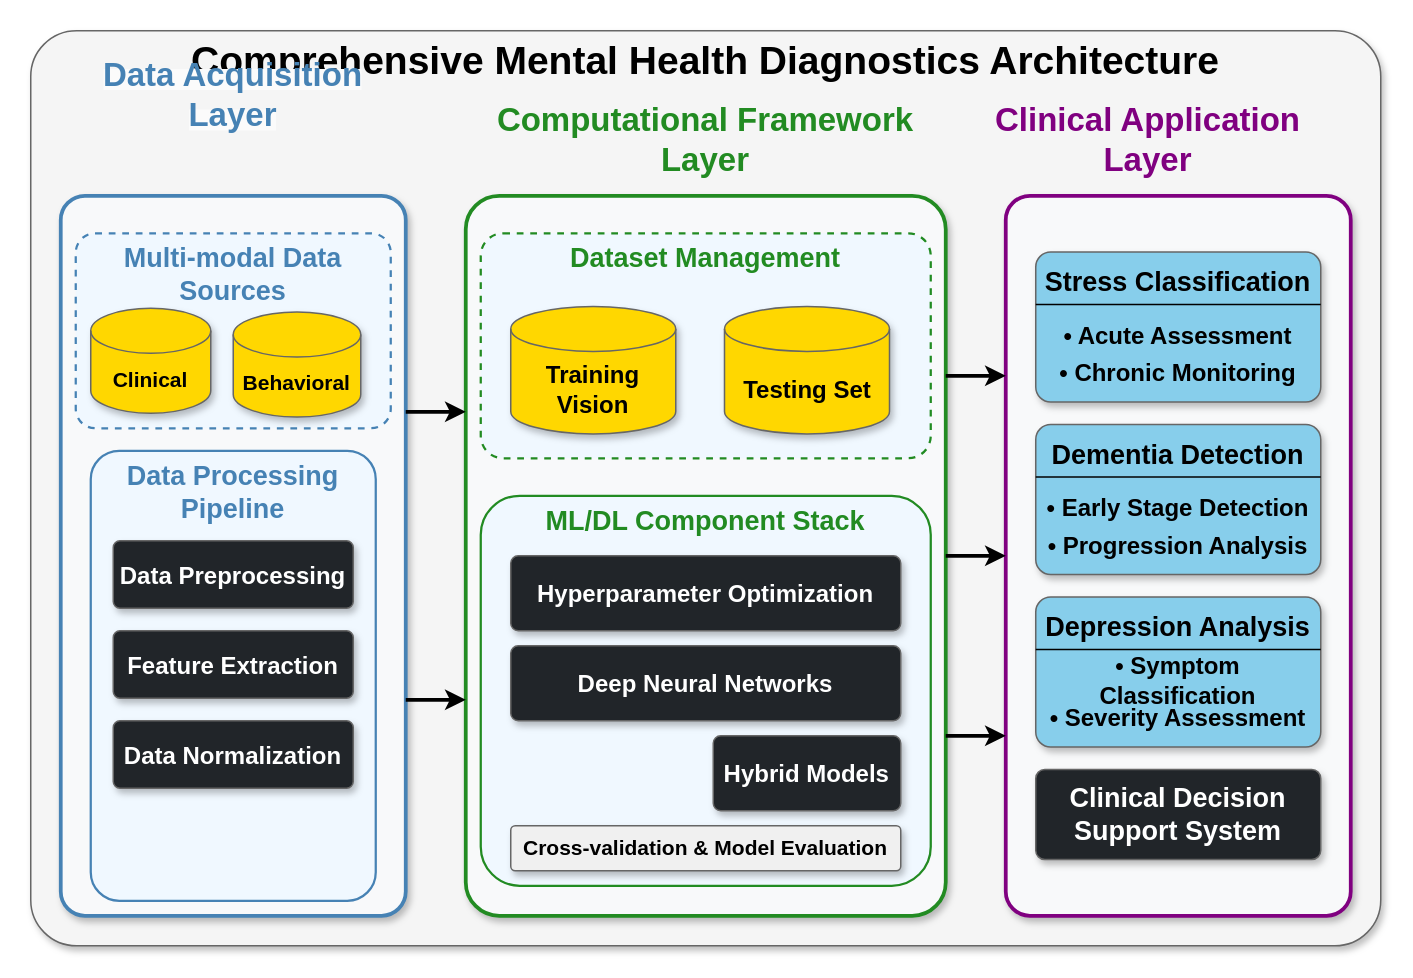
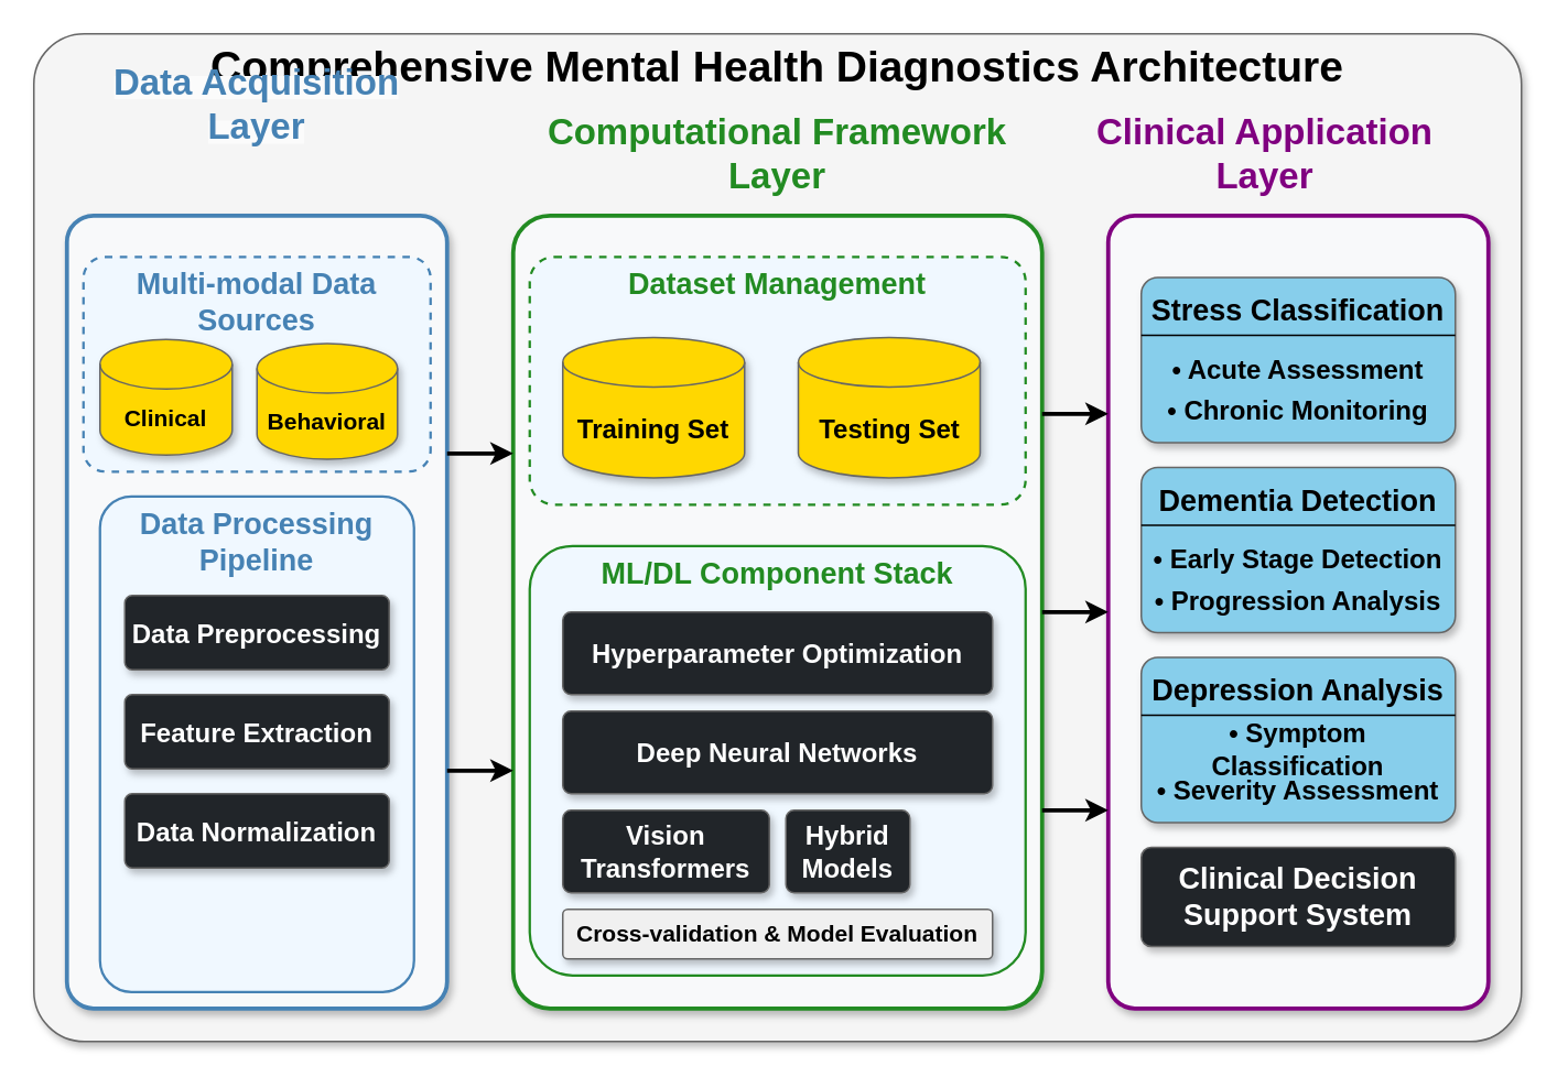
  <mxCell id="0" />
  <mxCell id="1" parent="0" />
  <mxCell id="2" value="&lt;span&gt;&lt;font style=&quot;font-size: 26px;&quot;&gt;Comprehensive Mental Health Diagnostics Architecture&lt;/font&gt;&lt;/span&gt;" style="rounded=1;whiteSpace=wrap;html=1;arcSize=5;fillColor=#f5f5f5;strokeColor=#666666;shadow=1;glass=0;labelPosition=center;verticalLabelPosition=middle;align=center;verticalAlign=top;spacing=15;spacingTop=-15;fontStyle=1" parent="1" vertex="1"><mxGeometry x="20" y="20" width="900" height="610" as="geometry" /></mxCell>
  <mxCell id="3" value="" style="rounded=1;whiteSpace=wrap;html=1;arcSize=7;fillColor=#f8f9fa;strokeColor=#4682B4;strokeWidth=2.5;shadow=1;glass=0;labelPosition=center;verticalLabelPosition=top;align=center;verticalAlign=bottom;spacing=15;spacingTop=-15;fontStyle=1" parent="1" vertex="1"><mxGeometry x="40" y="130" width="230" height="480" as="geometry" /></mxCell>
  <mxCell id="4" value="&lt;span&gt;&lt;font color=&quot;#4682B4&quot; style=&quot;font-size: 18px;&quot;&gt;Multi-modal Data Sources&lt;/font&gt;&lt;/span&gt;" style="rounded=1;whiteSpace=wrap;html=1;arcSize=10;fillColor=#F0F8FF;strokeColor=#4682B4;strokeWidth=1.5;dashed=1;labelPosition=center;verticalLabelPosition=middle;align=center;verticalAlign=top;spacingTop=0;fontStyle=1" parent="1" vertex="1"><mxGeometry x="50" y="155" width="210" height="130" as="geometry" /></mxCell>
  <mxCell id="5" value="&lt;span&gt;&lt;font style=&quot;font-size: 14px;&quot;&gt;Clinical&lt;/font&gt;&lt;/span&gt;" style="shape=cylinder3;whiteSpace=wrap;html=1;boundedLbl=1;backgroundOutline=1;size=15;fillColor=#FFD700;strokeColor=#666666;shadow=1;fontStyle=1" parent="1" vertex="1"><mxGeometry x="60" y="205" width="80" height="70" as="geometry" /></mxCell>
  <mxCell id="6" value="&lt;span&gt;&lt;font style=&quot;font-size: 14px;&quot;&gt;Behavioral&lt;/font&gt;&lt;/span&gt;" style="shape=cylinder3;whiteSpace=wrap;html=1;boundedLbl=1;backgroundOutline=1;size=15;fillColor=#FFD700;strokeColor=#666666;shadow=1;fontStyle=1" parent="1" vertex="1"><mxGeometry x="155" y="207.5" width="85" height="70" as="geometry" /></mxCell>
  <mxCell id="7" value="&lt;span&gt;&lt;font color=&quot;#4682B4&quot; style=&quot;font-size: 18px;&quot;&gt;Data Processing Pipeline&lt;/font&gt;&lt;/span&gt;" style="rounded=1;whiteSpace=wrap;html=1;arcSize=10;fillColor=#F0F8FF;strokeColor=#4682B4;strokeWidth=1.5;labelPosition=center;verticalLabelPosition=middle;align=center;verticalAlign=top;spacingTop=0;fontStyle=1" parent="1" vertex="1"><mxGeometry x="60" y="300" width="190" height="300" as="geometry" /></mxCell>
  <mxCell id="8" value="&lt;span&gt;&lt;font color=&quot;white&quot; style=&quot;font-size: 16px;&quot;&gt;Data Preprocessing&lt;/font&gt;&lt;/span&gt;" style="rounded=1;whiteSpace=wrap;html=1;arcSize=10;fillColor=#212529;strokeColor=#666666;shadow=1;fontStyle=1" parent="1" vertex="1"><mxGeometry x="75" y="360" width="160" height="45" as="geometry" /></mxCell>
  <mxCell id="9" value="&lt;span&gt;&lt;font color=&quot;white&quot; style=&quot;font-size: 16px;&quot;&gt;Feature Extraction&lt;/font&gt;&lt;/span&gt;" style="rounded=1;whiteSpace=wrap;html=1;arcSize=10;fillColor=#212529;strokeColor=#666666;shadow=1;fontStyle=1" parent="1" vertex="1"><mxGeometry x="75" y="420" width="160" height="45" as="geometry" /></mxCell>
  <mxCell id="10" value="&lt;span&gt;&lt;font color=&quot;white&quot; style=&quot;font-size: 16px;&quot;&gt;Data Normalization&lt;/font&gt;&lt;/span&gt;" style="rounded=1;whiteSpace=wrap;html=1;arcSize=10;fillColor=#212529;strokeColor=#666666;shadow=1;fontStyle=1" parent="1" vertex="1"><mxGeometry x="75" y="480" width="160" height="45" as="geometry" /></mxCell>
  <mxCell id="11" value="" style="rounded=1;whiteSpace=wrap;html=1;arcSize=7;fillColor=#f8f9fa;strokeColor=#228B22;strokeWidth=2.5;shadow=1;glass=0;labelPosition=center;verticalLabelPosition=top;align=center;verticalAlign=bottom;spacing=15;spacingTop=-15;fontStyle=1" parent="1" vertex="1"><mxGeometry x="310" y="130" width="320" height="480" as="geometry" /></mxCell>
  <mxCell id="12" value="&lt;span&gt;&lt;font color=&quot;#228B22&quot; style=&quot;font-size: 18px;&quot;&gt;Dataset Management&lt;/font&gt;&lt;/span&gt;" style="rounded=1;whiteSpace=wrap;html=1;arcSize=10;fillColor=#F0F8FF;strokeColor=#228B22;strokeWidth=1.5;dashed=1;labelPosition=center;verticalLabelPosition=middle;align=center;verticalAlign=top;spacingTop=0;fontStyle=1" parent="1" vertex="1"><mxGeometry x="320" y="155" width="300" height="150" as="geometry" /></mxCell>
- <mxCell id="13" value="&lt;span&gt;&lt;font style=&quot;font-size: 16px;&quot;&gt;Training Vision&lt;/font&gt;&lt;/span&gt;" style="shape=cylinder3;whiteSpace=wrap;html=1;boundedLbl=1;backgroundOutline=1;size=15;fillColor=#FFD700;strokeColor=#666666;shadow=1;fontStyle=1" parent="1" vertex="1"><mxGeometry x="340" y="203.75" width="110" height="85" as="geometry" /></mxCell>
+ <mxCell id="13" value="&lt;span&gt;&lt;font style=&quot;font-size: 16px;&quot;&gt;Training Set&lt;/font&gt;&lt;/span&gt;" style="shape=cylinder3;whiteSpace=wrap;html=1;boundedLbl=1;backgroundOutline=1;size=15;fillColor=#FFD700;strokeColor=#666666;shadow=1;fontStyle=1" parent="1" vertex="1"><mxGeometry x="340" y="203.75" width="110" height="85" as="geometry" /></mxCell>
  <mxCell id="14" value="&lt;span&gt;&lt;font style=&quot;font-size: 16px;&quot;&gt;Testing Set&lt;/font&gt;&lt;/span&gt;" style="shape=cylinder3;whiteSpace=wrap;html=1;boundedLbl=1;backgroundOutline=1;size=15;fillColor=#FFD700;strokeColor=#666666;shadow=1;fontStyle=1" parent="1" vertex="1"><mxGeometry x="482.5" y="203.75" width="110" height="85" as="geometry" /></mxCell>
  <mxCell id="15" value="&lt;span&gt;&lt;font color=&quot;#228B22&quot; style=&quot;font-size: 18px;&quot;&gt;ML/DL Component Stack&lt;/font&gt;&lt;/span&gt;" style="rounded=1;whiteSpace=wrap;html=1;arcSize=10;fillColor=#F0F8FF;strokeColor=#228B22;strokeWidth=1.5;labelPosition=center;verticalLabelPosition=middle;align=center;verticalAlign=top;spacingTop=0;fontStyle=1" parent="1" vertex="1"><mxGeometry x="320" y="330" width="300" height="260" as="geometry" /></mxCell>
  <mxCell id="16" value="&lt;span&gt;&lt;font color=&quot;white&quot; style=&quot;font-size: 16px;&quot;&gt;Hyperparameter Optimization&lt;/font&gt;&lt;/span&gt;" style="rounded=1;whiteSpace=wrap;html=1;arcSize=10;fillColor=#212529;strokeColor=#666666;shadow=1;fontStyle=1" parent="1" vertex="1"><mxGeometry x="340" y="370" width="260" height="50" as="geometry" /></mxCell>
  <mxCell id="17" value="&lt;span&gt;&lt;font color=&quot;white&quot; style=&quot;font-size: 16px;&quot;&gt;Deep Neural Networks&lt;/font&gt;&lt;/span&gt;" style="rounded=1;whiteSpace=wrap;html=1;arcSize=10;fillColor=#212529;strokeColor=#666666;shadow=1;fontStyle=1" parent="1" vertex="1"><mxGeometry x="340" y="430" width="260" height="50" as="geometry" /></mxCell>
- <mxCell id="19" value="&lt;span&gt;&lt;font color=&quot;white&quot; style=&quot;font-size: 16px;&quot;&gt;Hybrid Models&lt;/font&gt;&lt;/span&gt;" style="rounded=1;whiteSpace=wrap;html=1;arcSize=10;fillColor=#212529;strokeColor=#666666;shadow=1;fontStyle=1" parent="1" vertex="1"><mxGeometry x="475" y="490" width="125" height="50" as="geometry" /></mxCell>
+ <mxCell id="18" value="&lt;span&gt;&lt;font color=&quot;white&quot; style=&quot;font-size: 16px;&quot;&gt;Vision Transformers&lt;/font&gt;&lt;/span&gt;" style="rounded=1;whiteSpace=wrap;html=1;arcSize=10;fillColor=#212529;strokeColor=#666666;shadow=1;fontStyle=1" parent="1" vertex="1"><mxGeometry x="340" y="490" width="125" height="50" as="geometry" /></mxCell>
+ <mxCell id="19" value="&lt;span&gt;&lt;font color=&quot;white&quot; style=&quot;font-size: 16px;&quot;&gt;Hybrid Models&lt;/font&gt;&lt;/span&gt;" style="rounded=1;whiteSpace=wrap;html=1;arcSize=10;fillColor=#212529;strokeColor=#666666;shadow=1;fontStyle=1" parent="1" vertex="1"><mxGeometry x="475" y="490" width="75" height="50" as="geometry" /></mxCell>
  <mxCell id="20" value="&lt;span&gt;&lt;font style=&quot;font-size: 14px;&quot;&gt;Cross-validation &amp;amp; Model Evaluation&lt;/font&gt;&lt;/span&gt;" style="rounded=1;whiteSpace=wrap;html=1;arcSize=10;fillColor=#f0f0f0;strokeColor=#666666;shadow=1;fontStyle=1" parent="1" vertex="1"><mxGeometry x="340" y="550" width="260" height="30" as="geometry" /></mxCell>
  <mxCell id="21" value="" style="rounded=1;whiteSpace=wrap;html=1;arcSize=7;fillColor=#f8f9fa;strokeColor=#800080;strokeWidth=2.5;shadow=1;glass=0;labelPosition=center;verticalLabelPosition=top;align=center;verticalAlign=bottom;spacing=15;spacingTop=-15;fontStyle=1" parent="1" vertex="1"><mxGeometry x="670" y="130" width="230" height="480" as="geometry" /></mxCell>
  <mxCell id="22" value="" style="rounded=1;whiteSpace=wrap;html=1;arcSize=10;fillColor=#87CEEB;strokeColor=#666666;shadow=1;fontStyle=1" parent="1" vertex="1"><mxGeometry x="690" y="167.5" width="190" height="100" as="geometry" /></mxCell>
  <mxCell id="23" value="&lt;span&gt;&lt;font style=&quot;font-size: 18px;&quot;&gt;Stress Classification&lt;/font&gt;&lt;/span&gt;" style="text;html=1;strokeColor=none;fillColor=none;align=center;verticalAlign=middle;whiteSpace=wrap;rounded=0;fontStyle=1" parent="1" vertex="1"><mxGeometry x="690" y="177.5" width="190" height="20" as="geometry" /></mxCell>
  <mxCell id="24" value="" style="endArrow=none;html=1;rounded=0;entryX=1;entryY=0.35;entryDx=0;entryDy=0;entryPerimeter=0;exitX=0;exitY=0.35;exitDx=0;exitDy=0;exitPerimeter=0;fontStyle=1" parent="1" source="22" target="22" edge="1"><mxGeometry width="50" height="50" relative="1" as="geometry"><mxPoint x="700" y="217.5" as="sourcePoint" /><mxPoint x="750" y="167.5" as="targetPoint" /></mxGeometry></mxCell>
  <mxCell id="25" value="&lt;span&gt;&lt;font style=&quot;font-size: 16px;&quot;&gt;• Acute Assessment&lt;/font&gt;&lt;/span&gt;" style="text;html=1;strokeColor=none;fillColor=none;align=center;verticalAlign=middle;whiteSpace=wrap;rounded=0;fontStyle=1" parent="1" vertex="1"><mxGeometry x="690" y="207.5" width="190" height="30" as="geometry" /></mxCell>
  <mxCell id="26" value="&lt;span&gt;&lt;font style=&quot;font-size: 16px;&quot;&gt;• Chronic Monitoring&lt;/font&gt;&lt;/span&gt;" style="text;html=1;strokeColor=none;fillColor=none;align=center;verticalAlign=middle;whiteSpace=wrap;rounded=0;fontStyle=1" parent="1" vertex="1"><mxGeometry x="690" y="232.5" width="190" height="30" as="geometry" /></mxCell>
  <mxCell id="27" value="" style="rounded=1;whiteSpace=wrap;html=1;arcSize=10;fillColor=#87CEEB;strokeColor=#666666;shadow=1;fontStyle=1" parent="1" vertex="1"><mxGeometry x="690" y="282.5" width="190" height="100" as="geometry" /></mxCell>
  <mxCell id="28" value="&lt;span&gt;&lt;font style=&quot;font-size: 18px;&quot;&gt;Dementia Detection&lt;/font&gt;&lt;/span&gt;" style="text;html=1;strokeColor=none;fillColor=none;align=center;verticalAlign=middle;whiteSpace=wrap;rounded=0;fontStyle=1" parent="1" vertex="1"><mxGeometry x="690" y="292.5" width="190" height="20" as="geometry" /></mxCell>
  <mxCell id="29" value="" style="endArrow=none;html=1;rounded=0;entryX=1;entryY=0.35;entryDx=0;entryDy=0;entryPerimeter=0;exitX=0;exitY=0.35;exitDx=0;exitDy=0;exitPerimeter=0;fontStyle=1" parent="1" source="27" target="27" edge="1"><mxGeometry width="50" height="50" relative="1" as="geometry"><mxPoint x="700" y="332.5" as="sourcePoint" /><mxPoint x="750" y="282.5" as="targetPoint" /></mxGeometry></mxCell>
  <mxCell id="30" value="&lt;span&gt;&lt;font style=&quot;font-size: 16px;&quot;&gt;• Early Stage Detection&lt;/font&gt;&lt;/span&gt;" style="text;html=1;strokeColor=none;fillColor=none;align=center;verticalAlign=middle;whiteSpace=wrap;rounded=0;fontStyle=1" parent="1" vertex="1"><mxGeometry x="690" y="322.5" width="190" height="30" as="geometry" /></mxCell>
  <mxCell id="31" value="&lt;span&gt;&lt;font style=&quot;font-size: 16px;&quot;&gt;• Progression Analysis&lt;/font&gt;&lt;/span&gt;" style="text;html=1;strokeColor=none;fillColor=none;align=center;verticalAlign=middle;whiteSpace=wrap;rounded=0;fontStyle=1" parent="1" vertex="1"><mxGeometry x="690" y="347.5" width="190" height="30" as="geometry" /></mxCell>
  <mxCell id="32" value="" style="rounded=1;whiteSpace=wrap;html=1;arcSize=10;fillColor=#87CEEB;strokeColor=#666666;shadow=1;fontStyle=1" parent="1" vertex="1"><mxGeometry x="690" y="397.5" width="190" height="100" as="geometry" /></mxCell>
  <mxCell id="33" value="&lt;span&gt;&lt;font style=&quot;font-size: 18px;&quot;&gt;Depression Analysis&lt;/font&gt;&lt;/span&gt;" style="text;html=1;strokeColor=none;fillColor=none;align=center;verticalAlign=middle;whiteSpace=wrap;rounded=0;fontStyle=1" parent="1" vertex="1"><mxGeometry x="690" y="407.5" width="190" height="20" as="geometry" /></mxCell>
  <mxCell id="34" value="" style="endArrow=none;html=1;rounded=0;entryX=1;entryY=0.35;entryDx=0;entryDy=0;entryPerimeter=0;exitX=0;exitY=0.35;exitDx=0;exitDy=0;exitPerimeter=0;fontStyle=1" parent="1" source="32" target="32" edge="1"><mxGeometry width="50" height="50" relative="1" as="geometry"><mxPoint x="700" y="447.5" as="sourcePoint" /><mxPoint x="750" y="397.5" as="targetPoint" /></mxGeometry></mxCell>
  <mxCell id="35" value="&lt;span&gt;&lt;font style=&quot;font-size: 16px;&quot;&gt;• Symptom Classification&lt;/font&gt;&lt;/span&gt;" style="text;html=1;strokeColor=none;fillColor=none;align=center;verticalAlign=middle;whiteSpace=wrap;rounded=0;fontStyle=1" parent="1" vertex="1"><mxGeometry x="690" y="437.5" width="190" height="30" as="geometry" /></mxCell>
  <mxCell id="36" value="&lt;span&gt;&lt;font style=&quot;font-size: 16px;&quot;&gt;• Severity Assessment&lt;/font&gt;&lt;/span&gt;" style="text;html=1;strokeColor=none;fillColor=none;align=center;verticalAlign=middle;whiteSpace=wrap;rounded=0;fontStyle=1" parent="1" vertex="1"><mxGeometry x="690" y="462.5" width="190" height="30" as="geometry" /></mxCell>
  <mxCell id="37" value="&lt;span&gt;&lt;font color=&quot;white&quot; style=&quot;font-size: 18px;&quot;&gt;Clinical Decision&lt;br&gt;Support System&lt;/font&gt;&lt;/span&gt;" style="rounded=1;whiteSpace=wrap;html=1;arcSize=10;fillColor=#212529;strokeColor=#666666;shadow=1;fontStyle=1" parent="1" vertex="1"><mxGeometry x="690" y="512.5" width="190" height="60" as="geometry" /></mxCell>
  <mxCell id="38" value="" style="endArrow=classic;html=1;rounded=0;strokeWidth=2.5;exitX=1;exitY=0.3;exitDx=0;exitDy=0;entryX=0;entryY=0.3;entryDx=0;entryDy=0;fontStyle=1" parent="1" source="3" target="11" edge="1"><mxGeometry width="50" height="50" relative="1" as="geometry"><mxPoint x="280" y="240" as="sourcePoint" /><mxPoint x="330" y="190" as="targetPoint" /></mxGeometry></mxCell>
  <mxCell id="39" value="" style="endArrow=classic;html=1;rounded=0;strokeWidth=2.5;exitX=1;exitY=0.7;exitDx=0;exitDy=0;entryX=0;entryY=0.7;entryDx=0;entryDy=0;fontStyle=1" parent="1" source="3" target="11" edge="1"><mxGeometry width="50" height="50" relative="1" as="geometry"><mxPoint x="280" y="450" as="sourcePoint" /><mxPoint x="330" y="400" as="targetPoint" /></mxGeometry></mxCell>
  <mxCell id="40" value="" style="endArrow=classic;html=1;rounded=0;strokeWidth=2.5;exitX=1;exitY=0.25;exitDx=0;exitDy=0;entryX=0;entryY=0.25;entryDx=0;entryDy=0;fontStyle=1" parent="1" source="11" target="21" edge="1"><mxGeometry width="50" height="50" relative="1" as="geometry"><mxPoint x="640" y="240" as="sourcePoint" /><mxPoint x="690" y="190" as="targetPoint" /></mxGeometry></mxCell>
  <mxCell id="41" value="" style="endArrow=classic;html=1;rounded=0;strokeWidth=2.5;exitX=1;exitY=0.5;exitDx=0;exitDy=0;entryX=0;entryY=0.5;entryDx=0;entryDy=0;fontStyle=1" parent="1" source="11" target="21" edge="1"><mxGeometry width="50" height="50" relative="1" as="geometry"><mxPoint x="640" y="370" as="sourcePoint" /><mxPoint x="690" y="320" as="targetPoint" /></mxGeometry></mxCell>
  <mxCell id="42" value="" style="endArrow=classic;html=1;rounded=0;strokeWidth=2.5;exitX=1;exitY=0.75;exitDx=0;exitDy=0;entryX=0;entryY=0.75;entryDx=0;entryDy=0;fontStyle=1" parent="1" source="11" target="21" edge="1"><mxGeometry width="50" height="50" relative="1" as="geometry"><mxPoint x="640" y="500" as="sourcePoint" /><mxPoint x="690" y="450" as="targetPoint" /></mxGeometry></mxCell>
  <mxCell id="43" value="&lt;span style=&quot;forced-color-adjust: none; color: rgb(0, 0, 0); font-family: Helvetica; font-size: 12px; font-style: normal; font-variant-ligatures: normal; font-variant-caps: normal; letter-spacing: normal; orphans: 2; text-align: center; text-indent: 0px; text-transform: none; widows: 2; word-spacing: 0px; -webkit-text-stroke-width: 0px; white-space: normal; background-color: rgb(251, 251, 251); text-decoration-thickness: initial; text-decoration-style: initial; text-decoration-color: initial;&quot;&gt;&lt;font color=&quot;#4682B4&quot; style=&quot;forced-color-adjust: none; font-size: 22px;&quot;&gt;Data Acquisition Layer&lt;/font&gt;&lt;/span&gt;" style="text;html=1;align=center;verticalAlign=middle;whiteSpace=wrap;rounded=0;fontStyle=1" parent="1" vertex="1"><mxGeometry x="40" y="32.5" width="230" height="60" as="geometry" /></mxCell>
  <mxCell id="44" value="&lt;span&gt;&lt;font style=&quot;font-size: 22px; color: light-dark(rgb(34, 139, 34), rgb(79, 169, 79));&quot;&gt;Computational Framework Layer&lt;/font&gt;&lt;/span&gt;" style="text;html=1;align=center;verticalAlign=middle;whiteSpace=wrap;rounded=0;fontStyle=1" parent="1" vertex="1"><mxGeometry x="310" y="62.5" width="320" height="60" as="geometry" /></mxCell>
  <mxCell id="45" value="&lt;span&gt;&lt;font style=&quot;font-size: 22px; color: light-dark(rgb(128, 0, 128), rgb(255, 174, 255));&quot;&gt;Clinical Application Layer&lt;/font&gt;&lt;/span&gt;" style="text;html=1;align=center;verticalAlign=middle;whiteSpace=wrap;rounded=0;fontStyle=1" parent="1" vertex="1"><mxGeometry x="650" y="62.5" width="230" height="60" as="geometry" /></mxCell>
